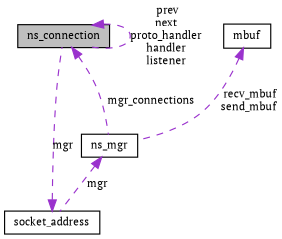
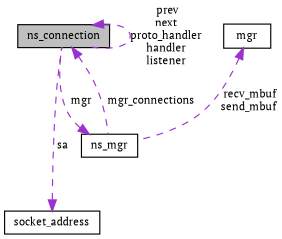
  digraph {
    fontname="PT Serif"
    node [color=black fillcolor=white fontname="PT Serif" fontsize=10 shape=record style=filled]
    edge [color=darkorchid3 dir=back fontname="PT Serif" fontsize=10 labelfontname=Helvetica labelfontsize=10 style=dashed]
    n1 [fillcolor=grey75 fontcolor=black height=0.2 label=ns_connection width=0.4]
    n2 [height=0.2 label=ns_mgr width=0.4]
-   n3 [height=0.2 label=mbuf width=0.4]
+   n3 [height=0.2 label=mgr width=0.4]
    n4 [height=0.2 label=socket_address width=0.4]
    n1 -> n1 [label=" prev\nnext\nproto_handler\nhandler\nlistener"]
    n1 -> n2 [label=" mgr_connections"]
-   n2 -> n4 [label=" mgr"]
+   n2 -> n1 [label=" mgr"]
    n3 -> n2 [label=" recv_mbuf\nsend_mbuf"]
-   n4 -> n1 [label=" mgr"]
+   n4 -> n1 [label=" sa"]
  }
